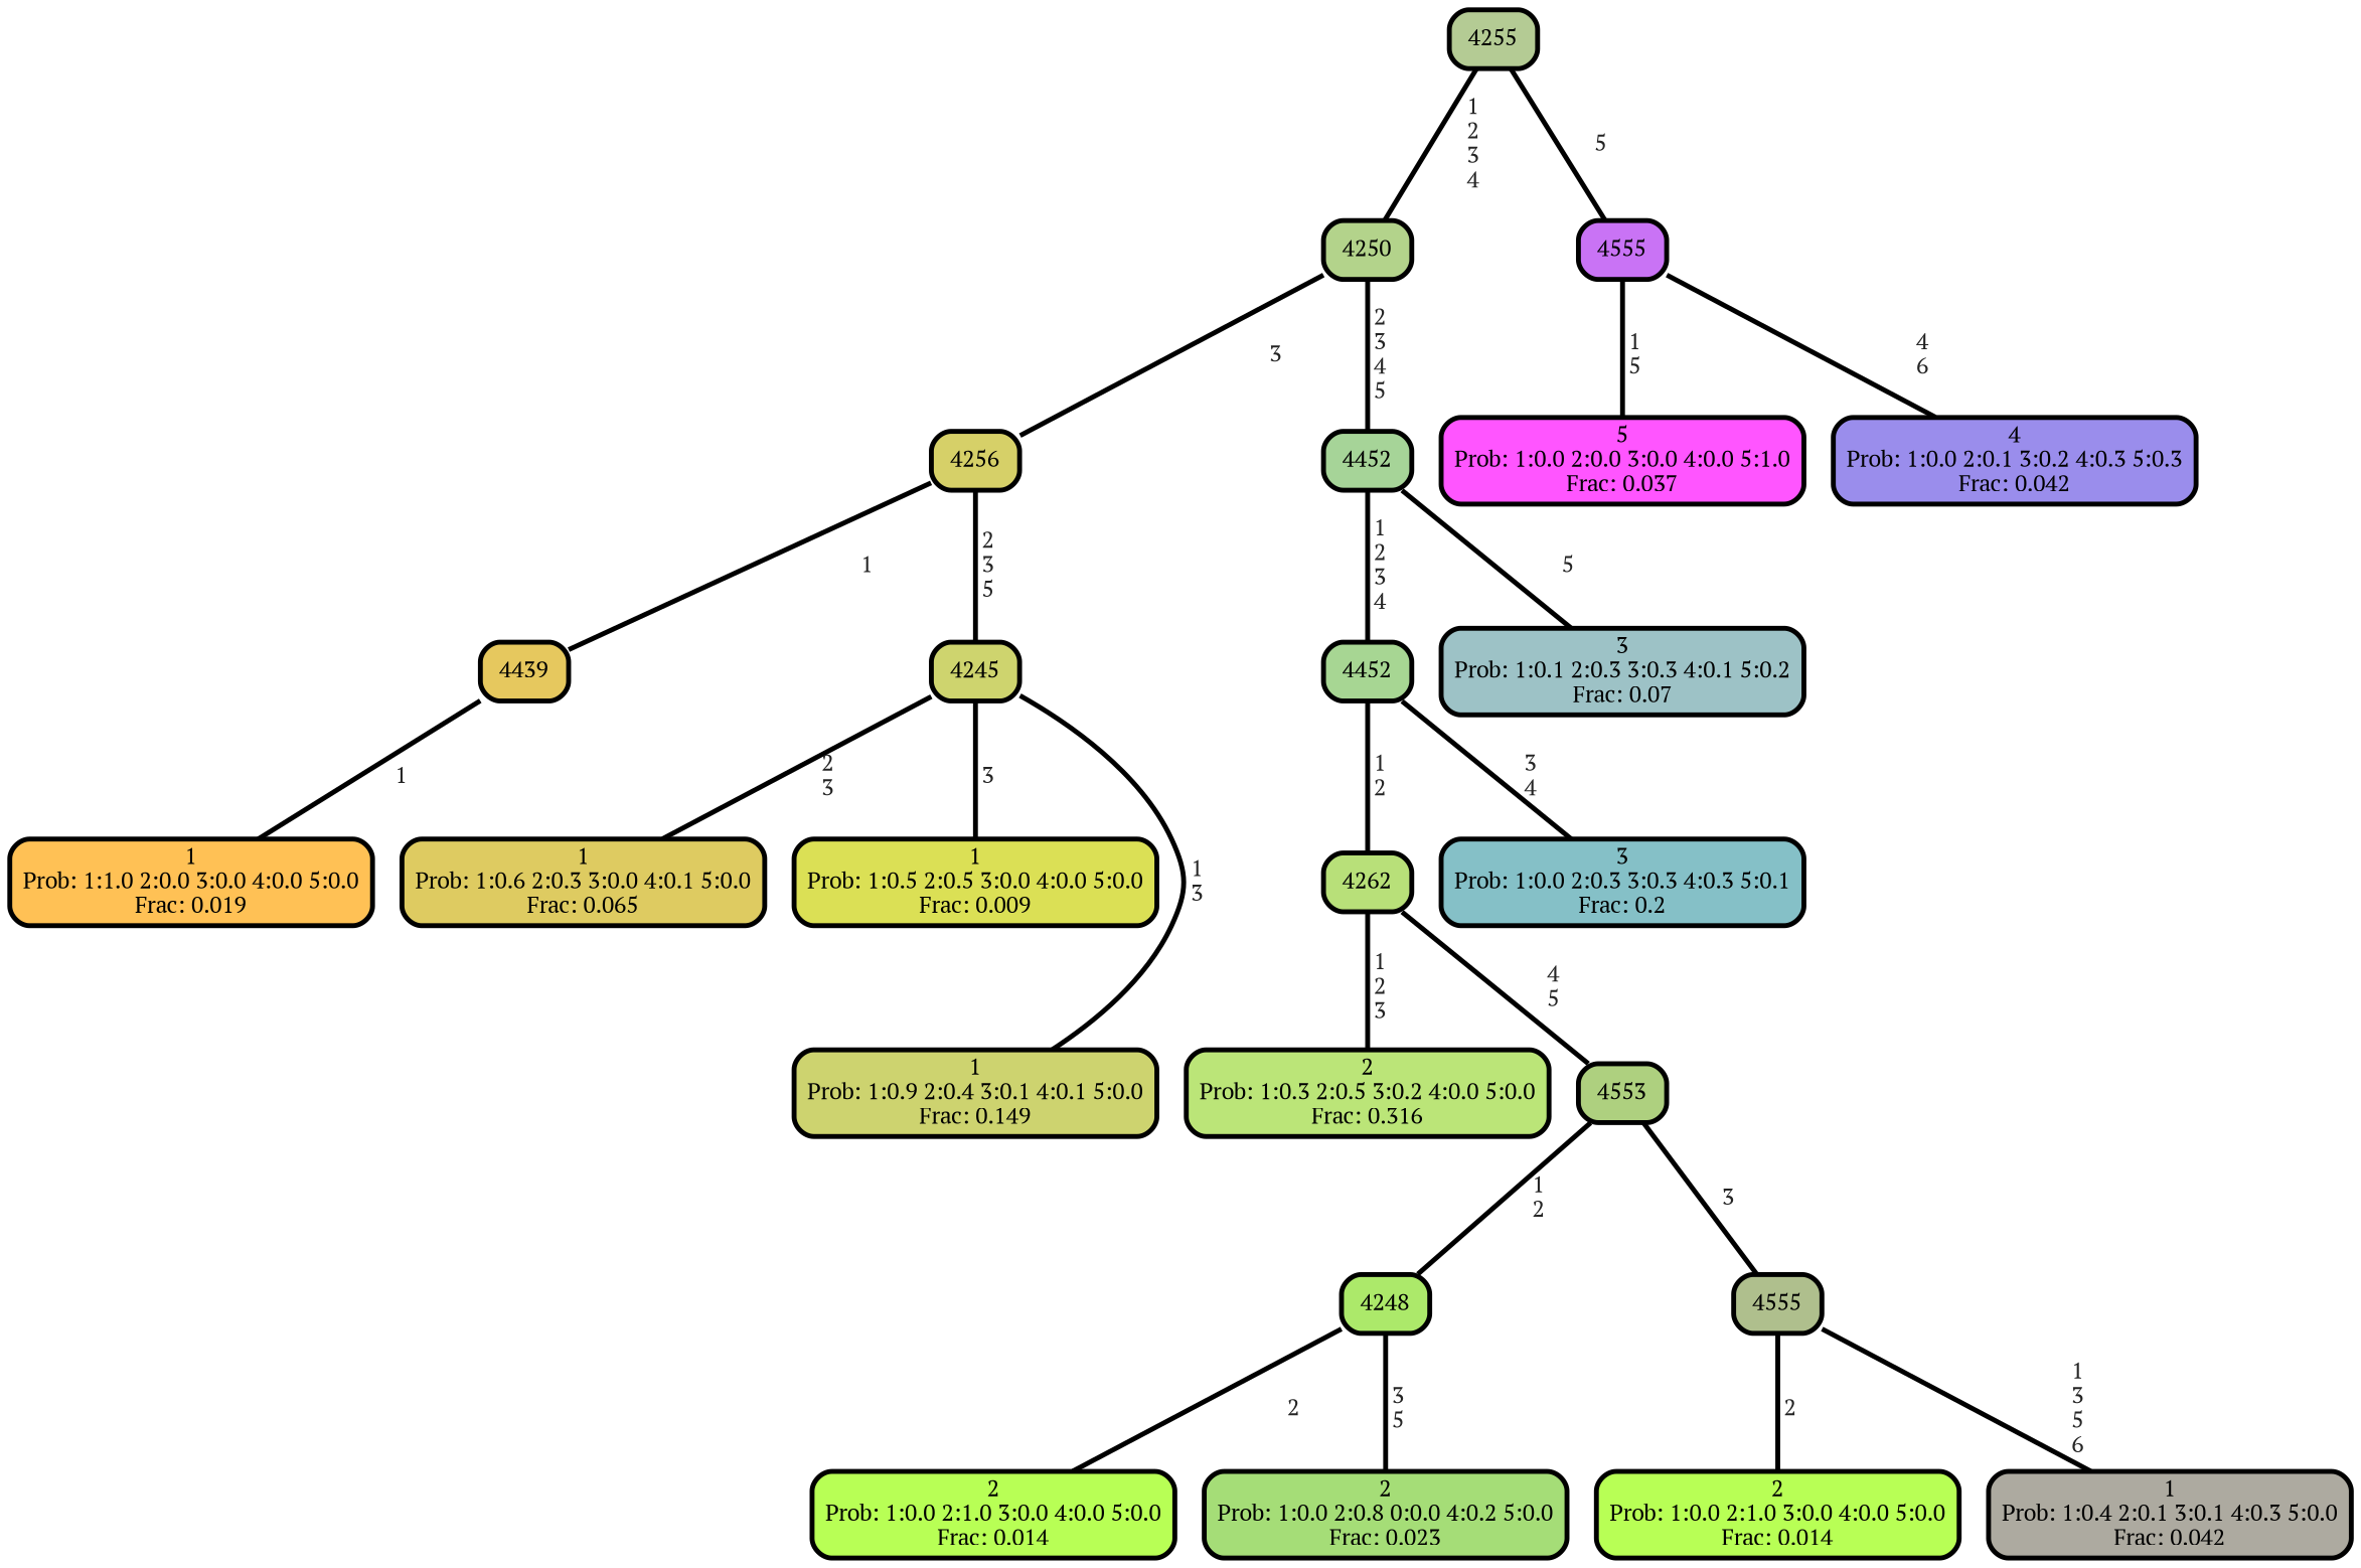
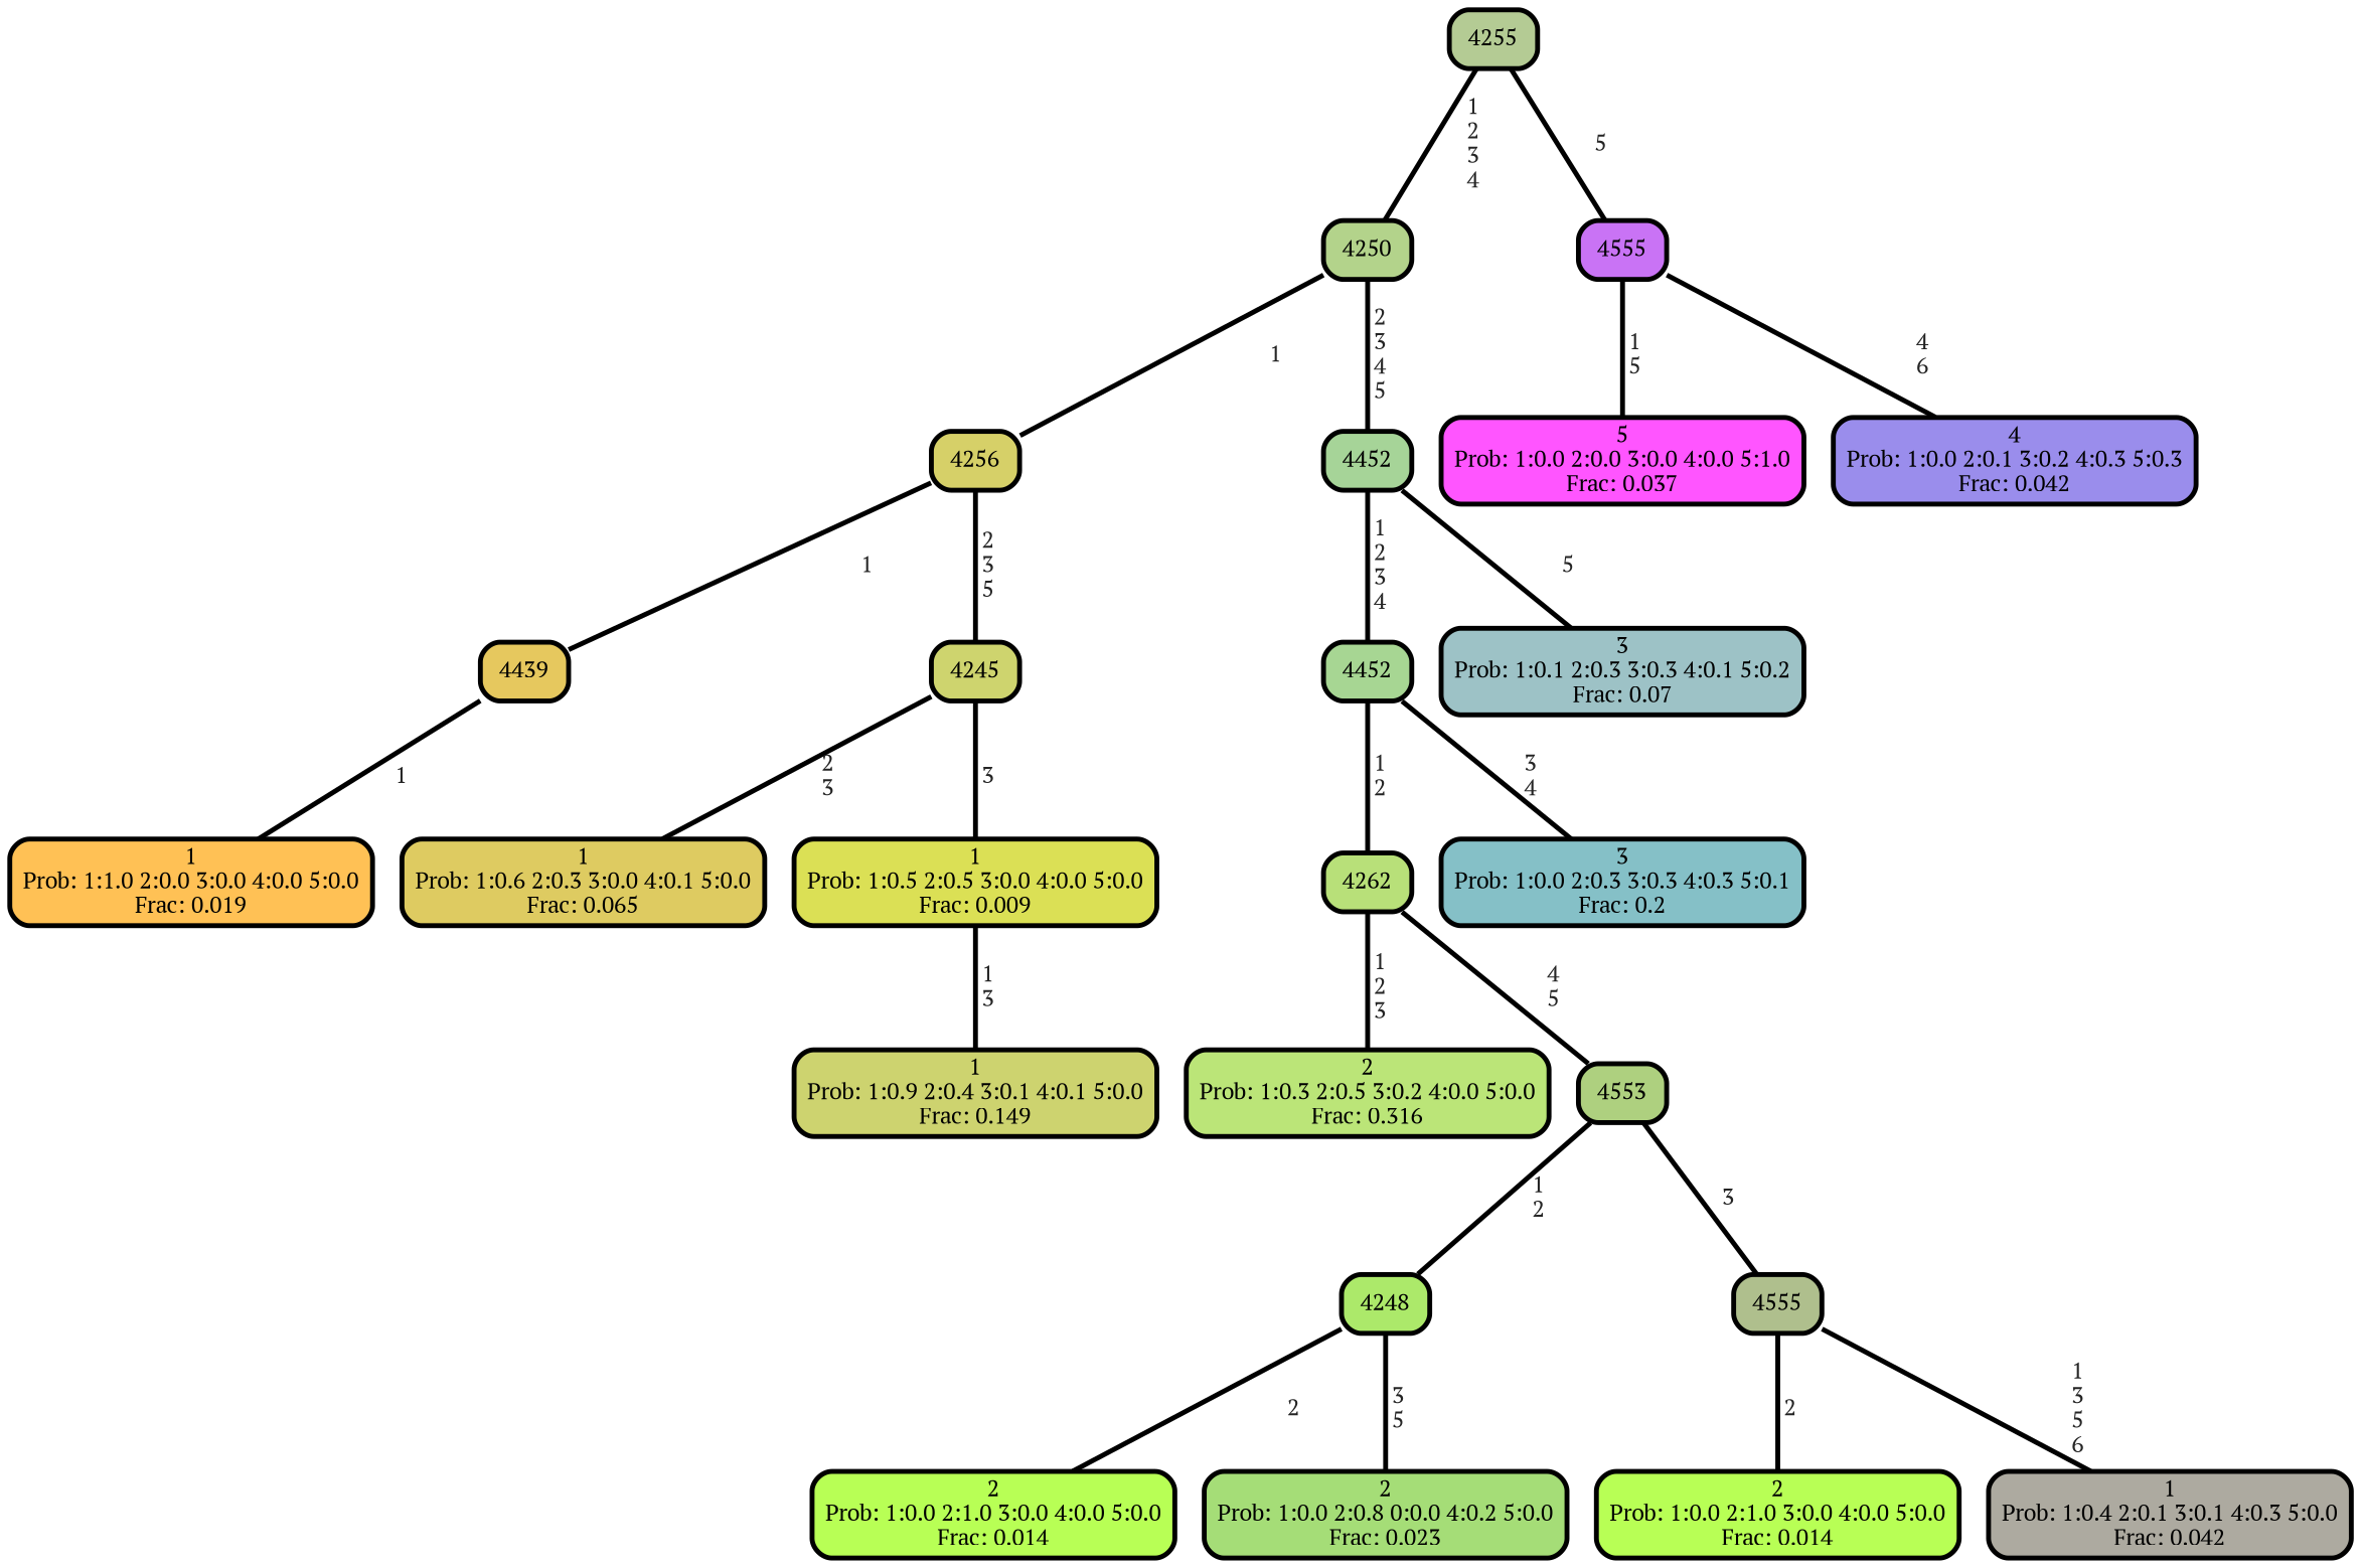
  graph {
    fontname="PT Serif"
    ranksep="0 equally"
    splines=straight
    node [color=black fillcolor="#b8ff55" fontcolor=black fontname="PT Serif" penwidth=3 shape=box style="filled, rounded"]
    edge [color=black fontcolor=grey14 fontname="PT Serif" fontweight=bold penwidth=3]
    n1 [fillcolor="#ffc155" label="1\nProb: 1:1.0 2:0.0 3:0.0 4:0.0 5:0.0\nFrac: 0.019"]
    n2 [fillcolor="#e6c85e" label=4439]
    n3 [fillcolor="#decb61" label="1\nProb: 1:0.6 2:0.3 3:0.0 4:0.1 5:0.0\nFrac: 0.065"]
    n4 [fillcolor="#d6d068" label=4256]
    n5 [fillcolor="#ced46e" label=4245]
    n6 [fillcolor="#dbe055" label="1\nProb: 1:0.5 2:0.5 3:0.0 4:0.0 5:0.0\nFrac: 0.009"]
    n7 [fillcolor="#cdd36f" label="1\nProb: 1:0.9 2:0.4 3:0.1 4:0.1 5:0.0\nFrac: 0.149"]
    n8 [fillcolor="#b3d38b" label=4250]
    n9 [fillcolor="#a6d498" label=4452]
    n10 [fillcolor="#a7d693" label=4452]
    n11 [fillcolor="#9dc2c6" label="3\nProb: 1:0.1 2:0.3 3:0.3 4:0.1 5:0.2\nFrac: 0.07"]
    n12 [fillcolor="#bbe578" label="2\nProb: 1:0.3 2:0.5 3:0.2 4:0.0 5:0.0\nFrac: 0.316"]
    n13 [fillcolor="#b8e079" label=4262]
    n14 [fillcolor="#aed07f" label=4553]
    n15 [fillcolor="#ace96a" label=4248]
    n16 [fillcolor="#afbf8d" label=4555]
    n17 [label="2\nProb: 1:0.0 2:1.0 3:0.0 4:0.0 5:0.0\nFrac: 0.014"]
    n18 [fillcolor="#a5dd77" label="2\nProb: 1:0.0 2:0.8 0:0.0 4:0.2 5:0.0\nFrac: 0.023"]
    n19 [label="2\nProb: 1:0.0 2:1.0 3:0.0 4:0.0 5:0.0\nFrac: 0.014"]
    n20 [fillcolor="#adaaa0" label="1\nProb: 1:0.4 2:0.1 3:0.1 4:0.3 5:0.0\nFrac: 0.042"]
    n21 [fillcolor="#85c0c7" label="3\nProb: 1:0.0 2:0.3 3:0.3 4:0.3 5:0.1\nFrac: 0.2"]
    n22 [fillcolor="#b4cb94" label=4255]
    n23 [fillcolor="#c973f5" label=4555]
    n24 [fillcolor="#ff55ff" label="5\nProb: 1:0.0 2:0.0 3:0.0 4:0.0 5:1.0\nFrac: 0.037"]
    n25 [fillcolor="#9a8dec" label="4\nProb: 1:0.0 2:0.1 3:0.2 4:0.3 5:0.3\nFrac: 0.042"]
    subgraph sub_1 {
      rank=same
    }
    n2 -- n1 [label=" 1"]
    n4 -- n2 [label=" 1"]
    n4 -- n5 [label=" 2\n 3\n 5"]
    n5 -- n3 [label=" 2\n 3"]
    n5 -- n6 [label=" 3"]
-   n5 -- n7 [label=" 1\n 3"]
-   n8 -- n4 [label=" 3"]
+   n6 -- n7 [label=" 1\n 3"]
+   n8 -- n4 [label=" 1"]
    n8 -- n9 [label=" 2\n 3\n 4\n 5"]
    n9 -- n10 [label=" 1\n 2\n 3\n 4"]
    n9 -- n11 [label=" 5"]
    n10 -- n13 [label=" 1\n 2"]
    n10 -- n21 [label=" 3\n 4"]
    n13 -- n12 [label=" 1\n 2\n 3"]
    n13 -- n14 [label=" 4\n 5"]
    n14 -- n15 [label=" 1\n 2"]
    n14 -- n16 [label=" 3"]
    n15 -- n17 [label=" 2"]
    n15 -- n18 [label=" 3\n 5"]
    n16 -- n19 [label=" 2"]
    n16 -- n20 [label=" 1\n 3\n 5\n 6"]
    n22 -- n8 [label=" 1\n 2\n 3\n 4"]
    n22 -- n23 [label=" 5"]
    n23 -- n24 [label=" 1\n 5"]
    n23 -- n25 [label=" 4\n 6"]
  }
